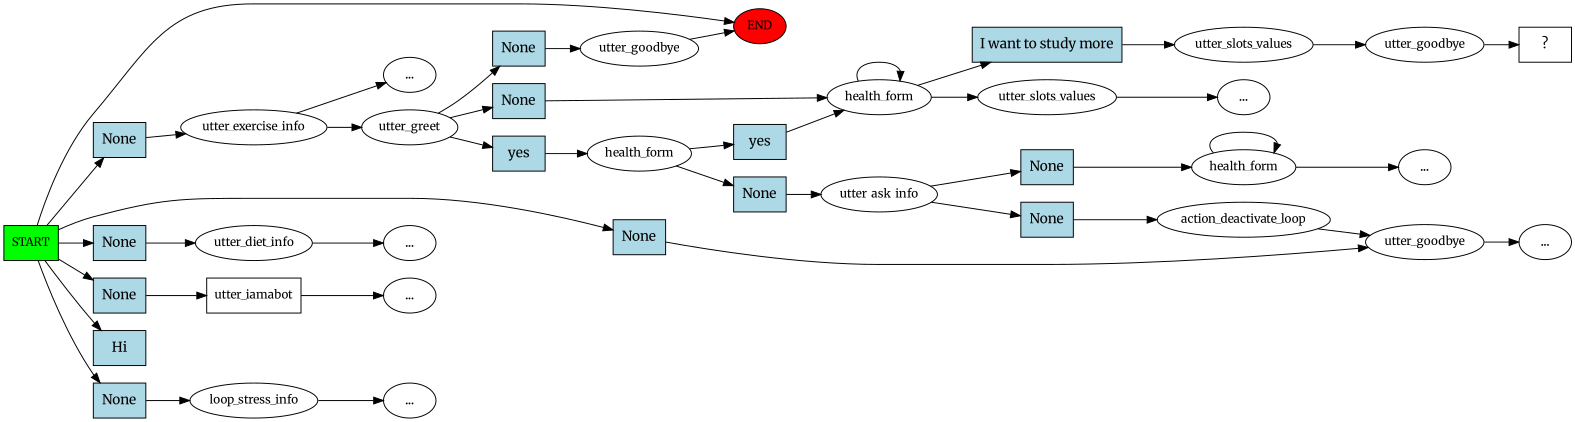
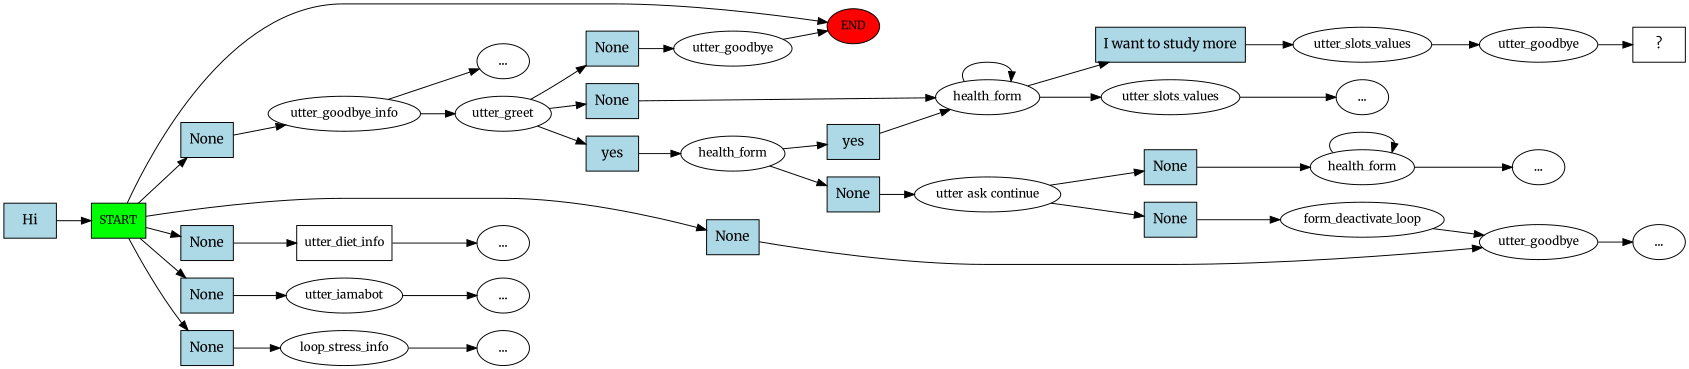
  digraph {
    fontname=Merriweather
    rankdir=LR
    node [fontname=Merriweather]
    edge [fontname=Merriweather]
    n1 [fillcolor=green fontsize=12 label=START shape=box style=filled]
    n2 [fillcolor=red fontsize=12 label=END style=filled]
    n3 [fillcolor=lightblue label=None shape=rect style=filled]
    n4 [fillcolor=lightblue label=None shape=rect style=filled]
    n5 [fillcolor=lightblue label=None shape=rect style=filled]
    n6 [fillcolor=lightblue label=None shape=rect style=filled]
    n7 [fillcolor=lightblue label=Hi shape=rect style=filled]
    n8 [fillcolor=lightblue label=None shape=rect style=filled]
-   n9 [fontsize=12 label=utter_diet_info]
-   n10 [fontsize=12 label=utter_exercise_info]
+   n9 [fontsize=12 label=utter_diet_info shape=box]
+   n10 [fontsize=12 label=utter_goodbye_info]
    n11 [fontsize=12 label=utter_goodbye]
-   n12 [fontsize=12 label=utter_iamabot shape=box]
+   n12 [fontsize=12 label=utter_iamabot]
    n13 [fontsize=12 label=loop_stress_info]
    n14 [label="..."]
    n15 [label="..."]
    n16 [fontsize=12 label=utter_greet]
    n17 [label="..."]
    n18 [label="..."]
    n19 [fillcolor=lightblue label=None shape=rect style=filled]
    n20 [fillcolor=lightblue label=yes shape=rect style=filled]
    n21 [fillcolor=lightblue label=None shape=rect style=filled]
    n22 [fontsize=12 label=health_form]
    n23 [fontsize=12 label=health_form]
    n24 [fontsize=12 label=utter_goodbye]
    n25 [fontsize=12 label=utter_slots_values]
    n26 [fillcolor=lightblue label="I want to study more" shape=rect style=filled]
    n27 [label="..."]
    n28 [fontsize=12 label=utter_slots_values]
    n29 [fillcolor=lightblue label=None shape=rect style=filled]
    n30 [fillcolor=lightblue label=yes shape=rect style=filled]
-   n31 [fontsize=12 label=utter_ask_info]
+   n31 [fontsize=12 label=utter_ask_continue]
    n32 [fillcolor=lightblue label=None shape=rect style=filled]
    n33 [fillcolor=lightblue label=None shape=rect style=filled]
-   n34 [fontsize=12 label=action_deactivate_loop]
+   n34 [fontsize=12 label=form_deactivate_loop]
    n35 [fontsize=12 label=health_form]
    n36 [label="..."]
    n37 [label="..."]
    n38 [fontsize=12 label=utter_goodbye]
    n39 [label="  ?  " shape=rect]
    n1 -> n2
    n1 -> n3
    n1 -> n4
    n1 -> n5
    n1 -> n6
-   n1 -> n7
+   n7 -> n1
    n1 -> n8
    n3 -> n9
    n4 -> n10
    n5 -> n11
    n6 -> n12
    n8 -> n13
    n9 -> n14
    n10 -> n15
    n10 -> n16
    n11 -> n17
    n12 -> n18
    n13 -> n37
    n16 -> n19
    n16 -> n20
    n16 -> n21
    n19 -> n22
    n20 -> n23
    n21 -> n24
    n22 -> n22
    n22 -> n25
    n22 -> n26
    n23 -> n29
    n23 -> n30
    n24 -> n2
    n25 -> n27
    n26 -> n28
    n28 -> n38
    n29 -> n31
    n30 -> n22
    n31 -> n32
    n31 -> n33
    n32 -> n34
    n33 -> n35
    n34 -> n11
    n35 -> n35
    n35 -> n36
    n38 -> n39
  }
